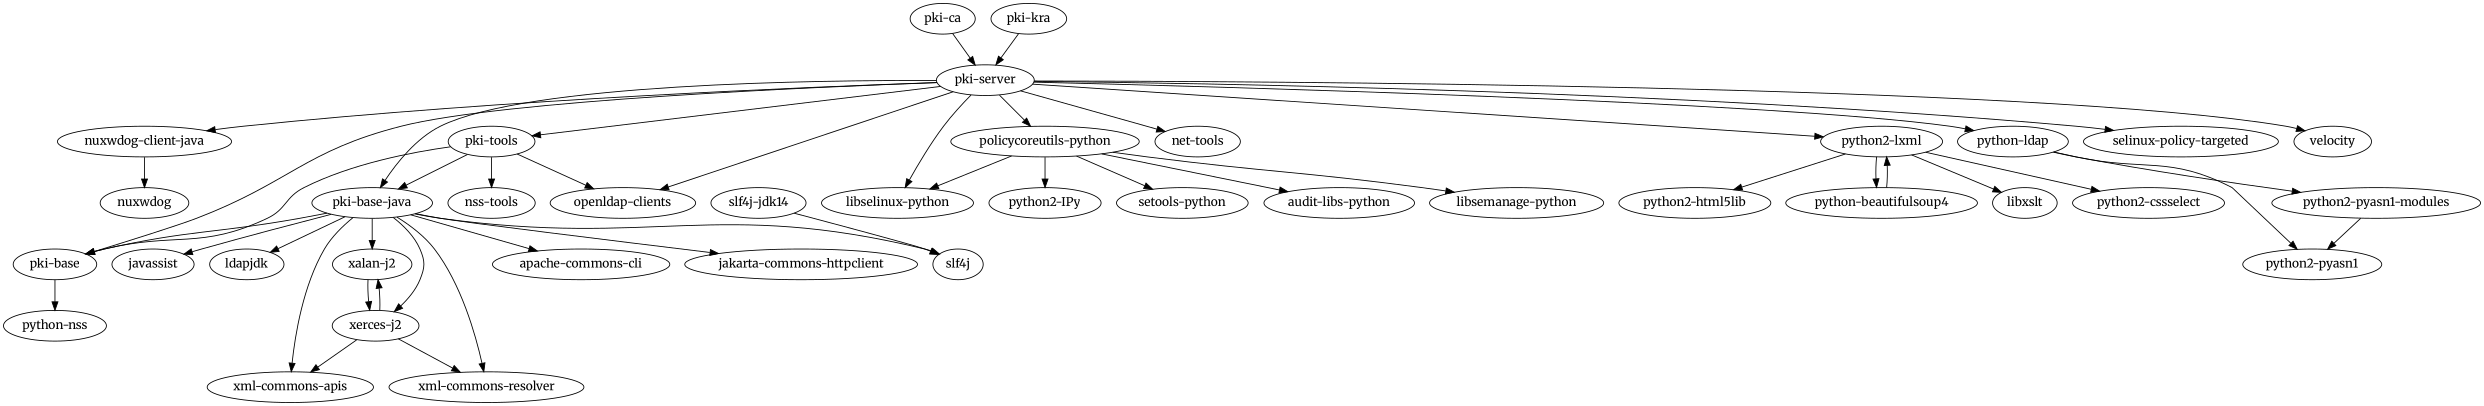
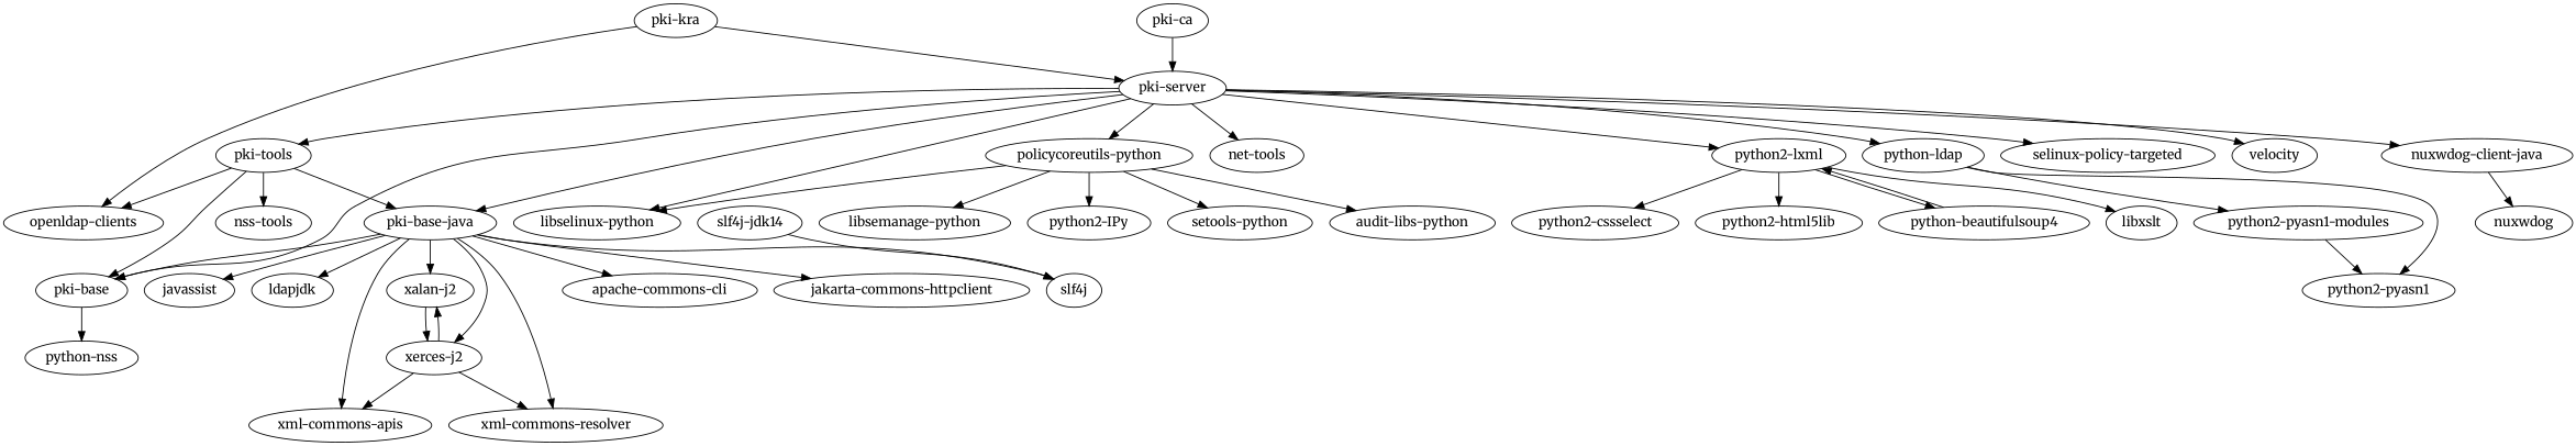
  strict digraph {
    fontname=Merriweather
    node [fontname=Merriweather]
    edge [fontname=Merriweather]
    "nuxwdog-client-java"
    nuxwdog
    "pki-base-java"
    "apache-commons-cli"
    "jakarta-commons-httpclient"
    javassist
    ldapjdk
    "pki-base"
    slf4j
    "xalan-j2"
    "xerces-j2"
    "xml-commons-apis"
    "xml-commons-resolver"
    "python-nss"
    "slf4j-jdk14"
    "pki-ca"
    "pki-server"
    "libselinux-python"
    "net-tools"
    "openldap-clients"
    "pki-tools"
    "policycoreutils-python"
    "python2-lxml"
    "python-ldap"
    "selinux-policy-targeted"
    velocity
    "nss-tools"
    "audit-libs-python"
    "libsemanage-python"
    "python2-IPy"
    "setools-python"
    libxslt
    "python2-cssselect"
    "python2-html5lib"
    "python-beautifulsoup4"
    "python2-pyasn1-modules"
    "python2-pyasn1"
    "pki-kra"
    "nuxwdog-client-java" -> nuxwdog
    "pki-base-java" -> "apache-commons-cli"
    "pki-base-java" -> "jakarta-commons-httpclient"
    "pki-base-java" -> javassist
    "pki-base-java" -> ldapjdk
    "pki-base-java" -> "pki-base"
    "pki-base-java" -> slf4j
    "pki-base-java" -> "xalan-j2"
    "pki-base-java" -> "xerces-j2"
    "pki-base-java" -> "xml-commons-apis"
    "pki-base-java" -> "xml-commons-resolver"
    "pki-base" -> "python-nss"
    "xalan-j2" -> "xerces-j2"
    "xerces-j2" -> "xalan-j2"
    "xerces-j2" -> "xml-commons-apis"
    "xerces-j2" -> "xml-commons-resolver"
    "slf4j-jdk14" -> slf4j
    "pki-ca" -> "pki-server"
    "pki-server" -> "nuxwdog-client-java"
    "pki-server" -> "pki-base-java"
    "pki-server" -> "pki-base"
    "pki-server" -> "libselinux-python"
    "pki-server" -> "net-tools"
-   "pki-server" -> "openldap-clients"
+   "pki-kra" -> "openldap-clients"
    "pki-server" -> "pki-tools"
    "pki-server" -> "policycoreutils-python"
    "pki-server" -> "python2-lxml"
    "pki-server" -> "python-ldap"
    "pki-server" -> "selinux-policy-targeted"
    "pki-server" -> velocity
    "pki-tools" -> "pki-base-java"
    "pki-tools" -> "pki-base"
    "pki-tools" -> "openldap-clients"
    "pki-tools" -> "nss-tools"
    "policycoreutils-python" -> "libselinux-python"
    "policycoreutils-python" -> "audit-libs-python"
    "policycoreutils-python" -> "libsemanage-python"
    "policycoreutils-python" -> "python2-IPy"
    "policycoreutils-python" -> "setools-python"
    "python2-lxml" -> libxslt
    "python2-lxml" -> "python2-cssselect"
    "python2-lxml" -> "python2-html5lib"
    "python2-lxml" -> "python-beautifulsoup4"
    "python-ldap" -> "python2-pyasn1-modules"
    "python-ldap" -> "python2-pyasn1"
    "python-beautifulsoup4" -> "python2-lxml"
    "python2-pyasn1-modules" -> "python2-pyasn1"
    "pki-kra" -> "pki-server"
  }
